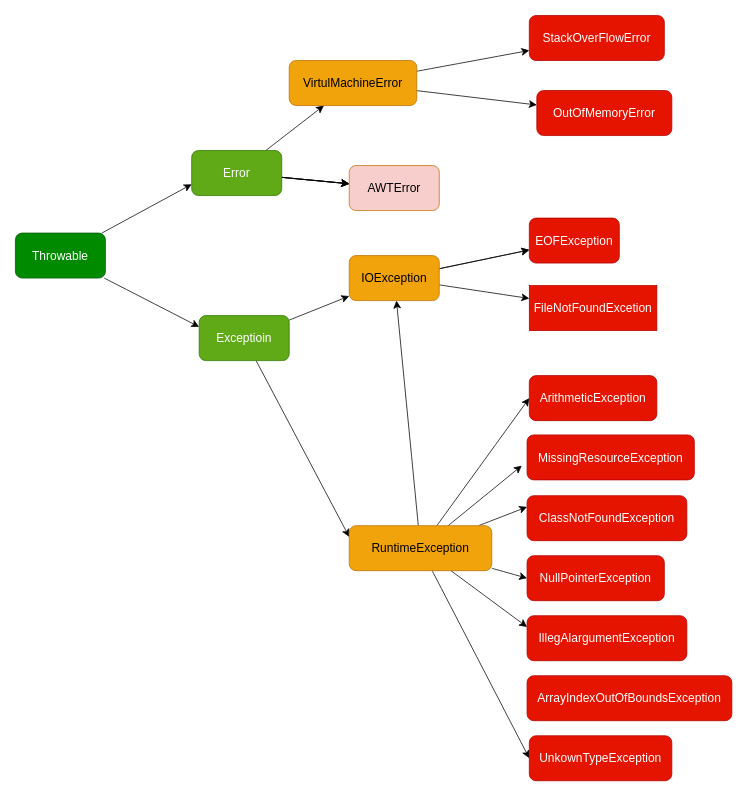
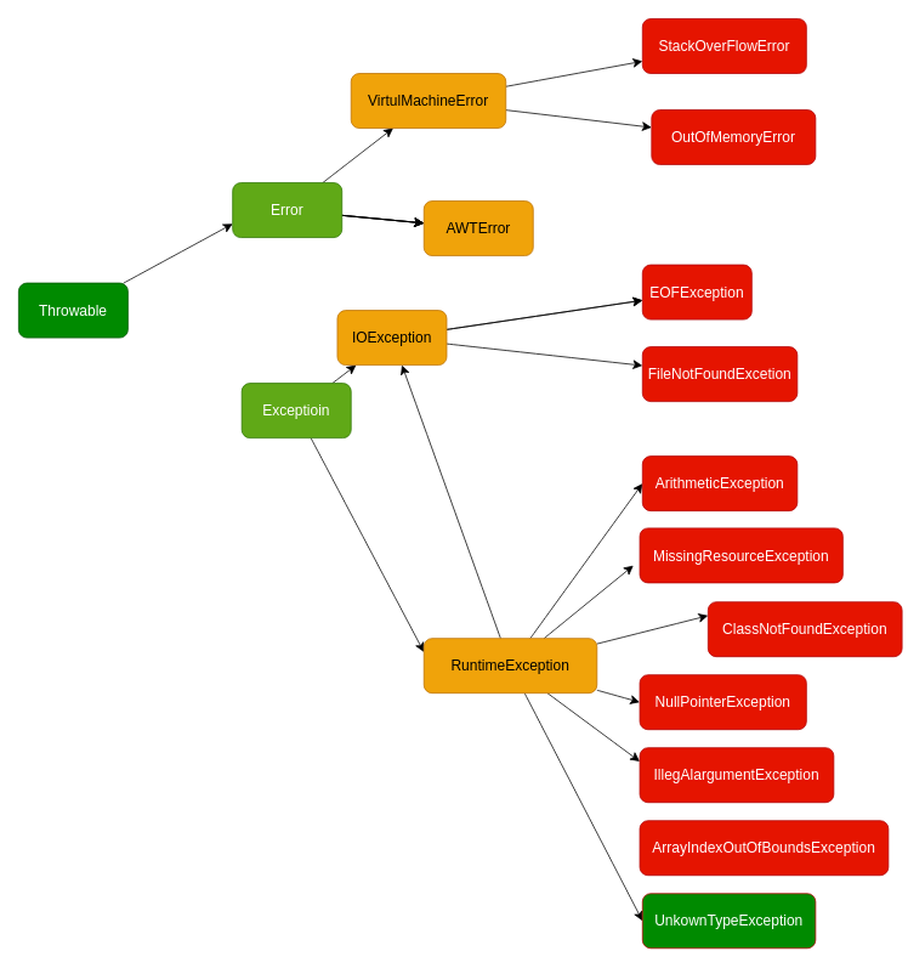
  <mxCell id="0" style=";html=1;" />
  <mxCell id="1" style=";html=1;" parent="0" />
- <mxCell id="2" value="" style="edgeStyle=none;curved=1;rounded=0;orthogonalLoop=1;jettySize=auto;html=1;fontSize=12;startSize=8;endSize=8;entryX=0;entryY=0.25;entryDx=0;entryDy=0;" edge="1" parent="1" source="4" target="7"><mxGeometry relative="1" as="geometry" /></mxCell>
  <mxCell id="3" value="" style="edgeStyle=none;curved=1;rounded=0;orthogonalLoop=1;jettySize=auto;html=1;fontSize=12;startSize=8;endSize=8;entryX=0;entryY=0.75;entryDx=0;entryDy=0;" edge="1" parent="1" source="4" target="13"><mxGeometry relative="1" as="geometry" /></mxCell>
  <mxCell id="4" value="Throwable" style="rounded=1;whiteSpace=wrap;html=1;fontSize=16;fillColor=#008a00;fontColor=#ffffff;strokeColor=#005700;" vertex="1" parent="1"><mxGeometry x="20" y="310" width="120" height="60" as="geometry" /></mxCell>
  <mxCell id="5" value="" style="edgeStyle=none;curved=1;rounded=0;orthogonalLoop=1;jettySize=auto;html=1;fontSize=12;startSize=8;endSize=8;" edge="1" parent="1" source="7" target="29"><mxGeometry relative="1" as="geometry" /></mxCell>
  <mxCell id="6" style="edgeStyle=none;curved=1;rounded=0;orthogonalLoop=1;jettySize=auto;html=1;fontSize=12;startSize=8;endSize=8;entryX=0;entryY=0.25;entryDx=0;entryDy=0;" edge="1" parent="1" source="7" target="25"><mxGeometry relative="1" as="geometry"><mxPoint x="455" y="820" as="targetPoint" /></mxGeometry></mxCell>
  <mxCell id="7" value="Exceptioin" style="whiteSpace=wrap;html=1;fontSize=16;rounded=1;fillColor=#60a917;fontColor=#ffffff;strokeColor=#2D7600;" vertex="1" parent="1"><mxGeometry x="265" y="420" width="120" height="60" as="geometry" /></mxCell>
  <mxCell id="8" value="" style="edgeStyle=none;curved=1;rounded=0;orthogonalLoop=1;jettySize=auto;html=1;fontSize=12;startSize=8;endSize=8;" edge="1" parent="1" source="13" target="14"><mxGeometry relative="1" as="geometry" /></mxCell>
  <mxCell id="9" value="" style="edgeStyle=none;curved=1;rounded=0;orthogonalLoop=1;jettySize=auto;html=1;fontSize=12;startSize=8;endSize=8;" edge="1" parent="1" source="13" target="14"><mxGeometry relative="1" as="geometry" /></mxCell>
  <mxCell id="10" value="" style="edgeStyle=none;curved=1;rounded=0;orthogonalLoop=1;jettySize=auto;html=1;fontSize=12;startSize=8;endSize=8;" edge="1" parent="1" source="13" target="14"><mxGeometry relative="1" as="geometry" /></mxCell>
  <mxCell id="11" value="" style="edgeStyle=none;curved=1;rounded=0;orthogonalLoop=1;jettySize=auto;html=1;fontSize=12;startSize=8;endSize=8;" edge="1" parent="1" source="13" target="14"><mxGeometry relative="1" as="geometry" /></mxCell>
  <mxCell id="12" value="" style="edgeStyle=none;curved=1;rounded=0;orthogonalLoop=1;jettySize=auto;html=1;fontSize=12;startSize=8;endSize=8;" edge="1" parent="1" source="13" target="17"><mxGeometry relative="1" as="geometry" /></mxCell>
  <mxCell id="13" value="Error" style="whiteSpace=wrap;html=1;fontSize=16;rounded=1;fillColor=#60a917;fontColor=#ffffff;strokeColor=#2D7600;" vertex="1" parent="1"><mxGeometry x="255" y="200" width="120" height="60" as="geometry" /></mxCell>
- <mxCell id="14" value="AWTError" style="whiteSpace=wrap;html=1;fontSize=16;rounded=1;fillColor=#f8cecc;fontColor=#000000;strokeColor=#BD7000;" vertex="1" parent="1"><mxGeometry x="465" y="220" width="120" height="60" as="geometry" /></mxCell>
+ <mxCell id="14" value="AWTError" style="whiteSpace=wrap;html=1;fontSize=16;rounded=1;fillColor=#f0a30a;fontColor=#000000;strokeColor=#BD7000;" vertex="1" parent="1"><mxGeometry x="465" y="220" width="120" height="60" as="geometry" /></mxCell>
  <mxCell id="15" value="" style="edgeStyle=none;curved=1;rounded=0;orthogonalLoop=1;jettySize=auto;html=1;fontSize=12;startSize=8;endSize=8;" edge="1" parent="1" source="17" target="30"><mxGeometry relative="1" as="geometry" /></mxCell>
  <mxCell id="16" value="" style="edgeStyle=none;curved=1;rounded=0;orthogonalLoop=1;jettySize=auto;html=1;fontSize=12;startSize=8;endSize=8;" edge="1" parent="1" source="17" target="31"><mxGeometry relative="1" as="geometry" /></mxCell>
  <mxCell id="17" value="VirtulMachineError" style="whiteSpace=wrap;html=1;fontSize=16;rounded=1;fillColor=#f0a30a;fontColor=#000000;strokeColor=#BD7000;" vertex="1" parent="1"><mxGeometry x="385" y="80" width="170" height="60" as="geometry" /></mxCell>
  <mxCell id="18" style="edgeStyle=none;curved=1;rounded=0;orthogonalLoop=1;jettySize=auto;html=1;entryX=0;entryY=0.5;entryDx=0;entryDy=0;fontSize=12;startSize=8;endSize=8;" edge="1" parent="1" source="25" target="34"><mxGeometry relative="1" as="geometry" /></mxCell>
  <mxCell id="19" style="edgeStyle=none;curved=1;rounded=0;orthogonalLoop=1;jettySize=auto;html=1;fontSize=12;startSize=8;endSize=8;" edge="1" parent="1" source="25"><mxGeometry relative="1" as="geometry"><mxPoint x="695" y="620" as="targetPoint" /></mxGeometry></mxCell>
  <mxCell id="20" style="edgeStyle=none;curved=1;rounded=0;orthogonalLoop=1;jettySize=auto;html=1;entryX=0;entryY=0.25;entryDx=0;entryDy=0;fontSize=12;startSize=8;endSize=8;" edge="1" parent="1" source="25" target="36"><mxGeometry relative="1" as="geometry" /></mxCell>
  <mxCell id="21" style="edgeStyle=none;curved=1;rounded=0;orthogonalLoop=1;jettySize=auto;html=1;entryX=0;entryY=0.5;entryDx=0;entryDy=0;fontSize=12;startSize=8;endSize=8;" edge="1" parent="1" source="25" target="37"><mxGeometry relative="1" as="geometry" /></mxCell>
  <mxCell id="22" style="edgeStyle=none;curved=1;rounded=0;orthogonalLoop=1;jettySize=auto;html=1;entryX=0;entryY=0.25;entryDx=0;entryDy=0;fontSize=12;startSize=8;endSize=8;" edge="1" parent="1" source="25" target="38"><mxGeometry relative="1" as="geometry" /></mxCell>
  <mxCell id="23" style="edgeStyle=none;curved=1;rounded=0;orthogonalLoop=1;jettySize=auto;html=1;fontSize=12;startSize=8;endSize=8;" edge="1" parent="1" source="25" target="29"><mxGeometry relative="1" as="geometry" /></mxCell>
  <mxCell id="24" style="edgeStyle=none;curved=1;rounded=0;orthogonalLoop=1;jettySize=auto;html=1;entryX=0;entryY=0.5;entryDx=0;entryDy=0;fontSize=12;startSize=8;endSize=8;" edge="1" parent="1" source="25" target="40"><mxGeometry relative="1" as="geometry" /></mxCell>
  <mxCell id="25" value="RuntimeException" style="whiteSpace=wrap;html=1;fontSize=16;rounded=1;fillColor=#f0a30a;fontColor=#000000;strokeColor=#BD7000;" vertex="1" parent="1"><mxGeometry x="465" y="700" width="190" height="60" as="geometry" /></mxCell>
  <mxCell id="26" value="" style="edgeStyle=none;curved=1;rounded=0;orthogonalLoop=1;jettySize=auto;html=1;fontSize=12;startSize=8;endSize=8;" edge="1" parent="1" source="29" target="33"><mxGeometry relative="1" as="geometry" /></mxCell>
  <mxCell id="27" value="" style="edgeStyle=none;curved=1;rounded=0;orthogonalLoop=1;jettySize=auto;html=1;fontSize=12;startSize=8;endSize=8;" edge="1" parent="1" source="29" target="33"><mxGeometry relative="1" as="geometry" /></mxCell>
  <mxCell id="28" style="edgeStyle=none;curved=1;rounded=0;orthogonalLoop=1;jettySize=auto;html=1;fontSize=12;startSize=8;endSize=8;" edge="1" parent="1" source="29" target="32"><mxGeometry relative="1" as="geometry" /></mxCell>
- <mxCell id="29" value="IOException" style="whiteSpace=wrap;html=1;fontSize=16;rounded=1;fillColor=#f0a30a;fontColor=#000000;strokeColor=#BD7000;" vertex="1" parent="1"><mxGeometry x="465" y="340" width="120" height="60" as="geometry" /></mxCell>
+ <mxCell id="29" value="IOException" style="whiteSpace=wrap;html=1;fontSize=16;rounded=1;fillColor=#f0a30a;fontColor=#000000;strokeColor=#BD7000;" vertex="1" parent="1"><mxGeometry x="370" y="340" width="120" height="60" as="geometry" /></mxCell>
  <mxCell id="30" value="OutOfMemoryError" style="whiteSpace=wrap;html=1;fontSize=16;rounded=1;fillColor=#e51400;fontColor=#ffffff;strokeColor=#B20000;" vertex="1" parent="1"><mxGeometry x="715" y="120" width="180" height="60" as="geometry" /></mxCell>
  <mxCell id="31" value="StackOverFlowError" style="whiteSpace=wrap;html=1;fontSize=16;rounded=1;fillColor=#e51400;fontColor=#ffffff;strokeColor=#B20000;" vertex="1" parent="1"><mxGeometry x="705" width="180" height="60" as="geometry" y="20" /></mxCell>
- <mxCell id="32" value="FileNotFoundExcetion" style="whiteSpace=wrap;html=1;fontSize=16;fillColor=#e51400;fontColor=#ffffff;strokeColor=#B20000;rounded=0;" vertex="1" parent="1"><mxGeometry x="705" y="380" width="170" height="60" as="geometry" /></mxCell>
+ <mxCell id="32" value="FileNotFoundExcetion" style="whiteSpace=wrap;html=1;fontSize=16;rounded=1;fillColor=#e51400;fontColor=#ffffff;strokeColor=#B20000;" vertex="1" parent="1"><mxGeometry x="705" y="380" width="170" height="60" as="geometry" /></mxCell>
  <mxCell id="33" value="EOFException" style="whiteSpace=wrap;html=1;fontSize=16;rounded=1;fillColor=#e51400;fontColor=#ffffff;strokeColor=#B20000;" vertex="1" parent="1"><mxGeometry x="705" y="290" width="120" height="60" as="geometry" /></mxCell>
  <mxCell id="34" value="ArithmeticException" style="whiteSpace=wrap;html=1;fontSize=16;rounded=1;fillColor=#e51400;fontColor=#ffffff;strokeColor=#B20000;" vertex="1" parent="1"><mxGeometry x="705" y="500" width="170" height="60" as="geometry" /></mxCell>
  <mxCell id="35" value="MissingResourceException" style="whiteSpace=wrap;html=1;fontSize=16;rounded=1;fillColor=#e51400;fontColor=#ffffff;strokeColor=#B20000;" vertex="1" parent="1"><mxGeometry x="702" y="579" width="223" height="60" as="geometry" /></mxCell>
- <mxCell id="36" value="ClassNotFoundException" style="whiteSpace=wrap;html=1;fontSize=16;rounded=1;fillColor=#e51400;fontColor=#ffffff;strokeColor=#B20000;" vertex="1" parent="1"><mxGeometry x="702" y="660" width="213" height="60" as="geometry" /></mxCell>
+ <mxCell id="36" value="ClassNotFoundException" style="whiteSpace=wrap;html=1;fontSize=16;rounded=1;fillColor=#e51400;fontColor=#ffffff;strokeColor=#B20000;" vertex="1" parent="1"><mxGeometry x="777" y="660" width="213" height="60" as="geometry" /></mxCell>
  <mxCell id="37" value="NullPointerException" style="whiteSpace=wrap;html=1;fontSize=16;rounded=1;fillColor=#e51400;fontColor=#ffffff;strokeColor=#B20000;" vertex="1" parent="1"><mxGeometry x="702" y="740" width="183" height="60" as="geometry" /></mxCell>
  <mxCell id="38" value="IllegAlargumentException" style="whiteSpace=wrap;html=1;fontSize=16;rounded=1;fillColor=#e51400;fontColor=#ffffff;strokeColor=#B20000;" vertex="1" parent="1"><mxGeometry x="702" y="820" width="213" height="60" as="geometry" /></mxCell>
  <mxCell id="39" value="ArrayIndexOutOfBoundsException" style="whiteSpace=wrap;html=1;fontSize=16;rounded=1;fillColor=#e51400;fontColor=#ffffff;strokeColor=#B20000;" vertex="1" parent="1"><mxGeometry x="702" y="900" width="273" height="60" as="geometry" /></mxCell>
- <mxCell id="40" value="UnkownTypeException" style="whiteSpace=wrap;html=1;fontSize=16;rounded=1;fillColor=#e51400;fontColor=#ffffff;strokeColor=#B20000;" vertex="1" parent="1"><mxGeometry x="705" y="980" width="190" height="60" as="geometry" /></mxCell>
+ <mxCell id="40" value="UnkownTypeException" style="whiteSpace=wrap;html=1;fontSize=16;rounded=1;fillColor=#008a00;fontColor=#ffffff;strokeColor=#B20000;" vertex="1" parent="1"><mxGeometry x="705" y="980" width="190" height="60" as="geometry" /></mxCell>
